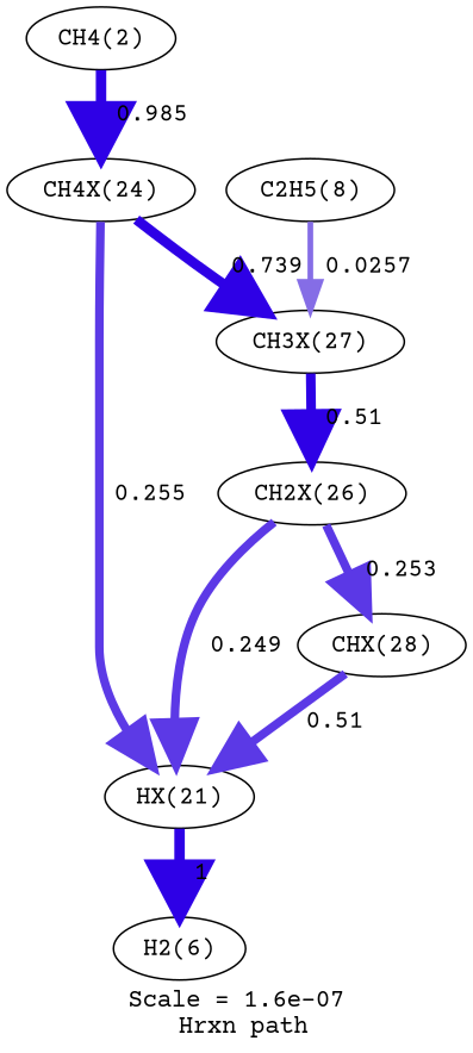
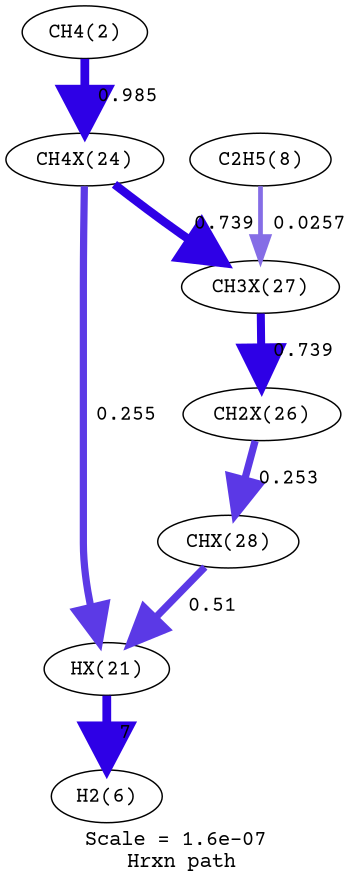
  digraph {
    fontname="Courier Prime"
    label="Scale = 1.6e-07\l Hrxn path"
    node [fontname="Courier Prime"]
    edge [arrowsize=2.48 fontname="Courier Prime" penwidth=4.96]
    n1 [label="HX(21)"]
    n2 [label="H2(6)"]
    n3 [label="CH3X(27)"]
    n4 [label="CH2X(26)"]
    n5 [label="CHX(28)"]
    n6 [label="CH4X(24)"]
    n7 [label="CH4(2)"]
    n8 [label="C2H5(8)"]
-   n1 -> n2 [arrowsize=3 color="0.7, 1.5, 0.9" label=" 1" penwidth=6]
-   n3 -> n4 [arrowsize=2.75 color="0.7, 1.01, 0.9" label=" 0.51" penwidth=5.49]
-   n4 -> n1 [color="0.7, 0.749, 0.9" label=" 0.249" penwidth=4.95]
+   n1 -> n2 [arrowsize=3 color="0.7, 1.5, 0.9" label=" 7" penwidth=6]
+   n3 -> n4 [arrowsize=2.75 color="0.7, 1.01, 0.9" label=" 0.739" penwidth=5.49]
    n4 -> n5 [color="0.7, 0.753, 0.9" label=" 0.253"]
    n5 -> n1 [color="0.7, 0.752, 0.9" label=" 0.51"]
    n6 -> n1 [arrowsize=2.47 color="0.7, 0.746, 0.9" label=" 0.255" penwidth=4.94]
    n6 -> n3 [arrowsize=2.89 color="0.7, 1.24, 0.9" label=" 0.739" penwidth=5.77]
    n7 -> n6 [arrowsize=2.99 color="0.7, 1.48, 0.9" label=" 0.985" penwidth=5.99]
    n8 -> n3 [arrowsize=1.62 color="0.7, 0.526, 0.9" label=" 0.0257" penwidth=3.24]
  }
